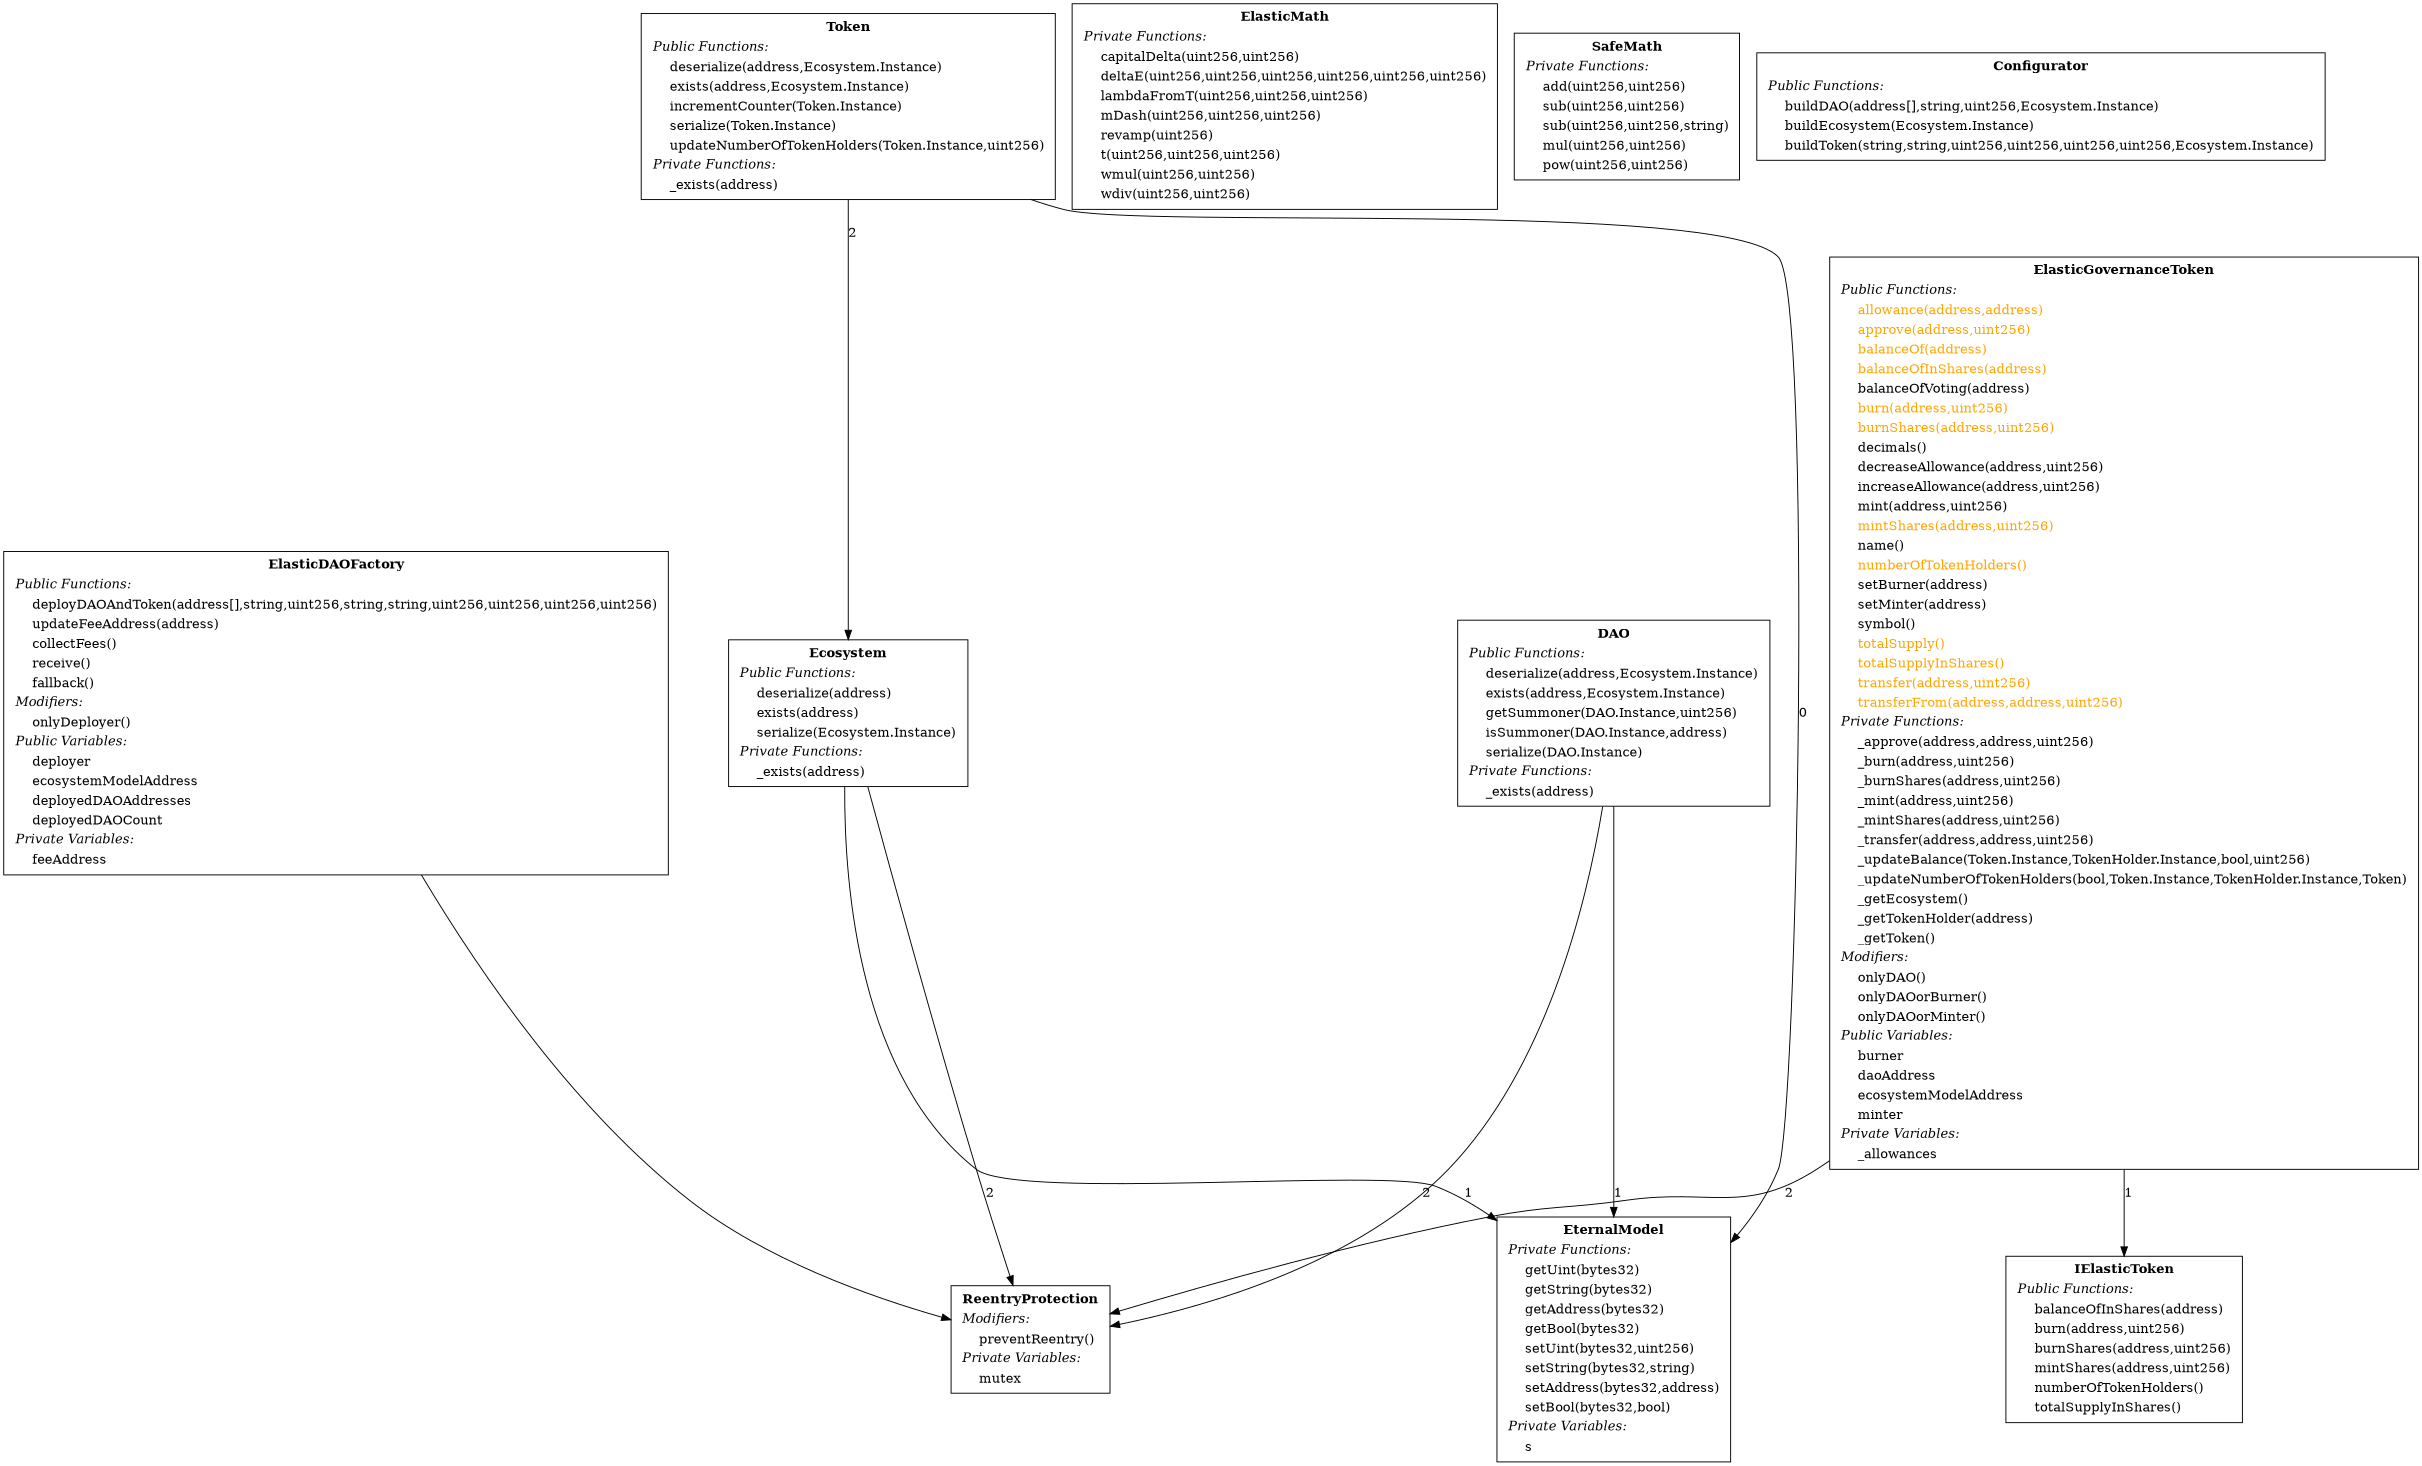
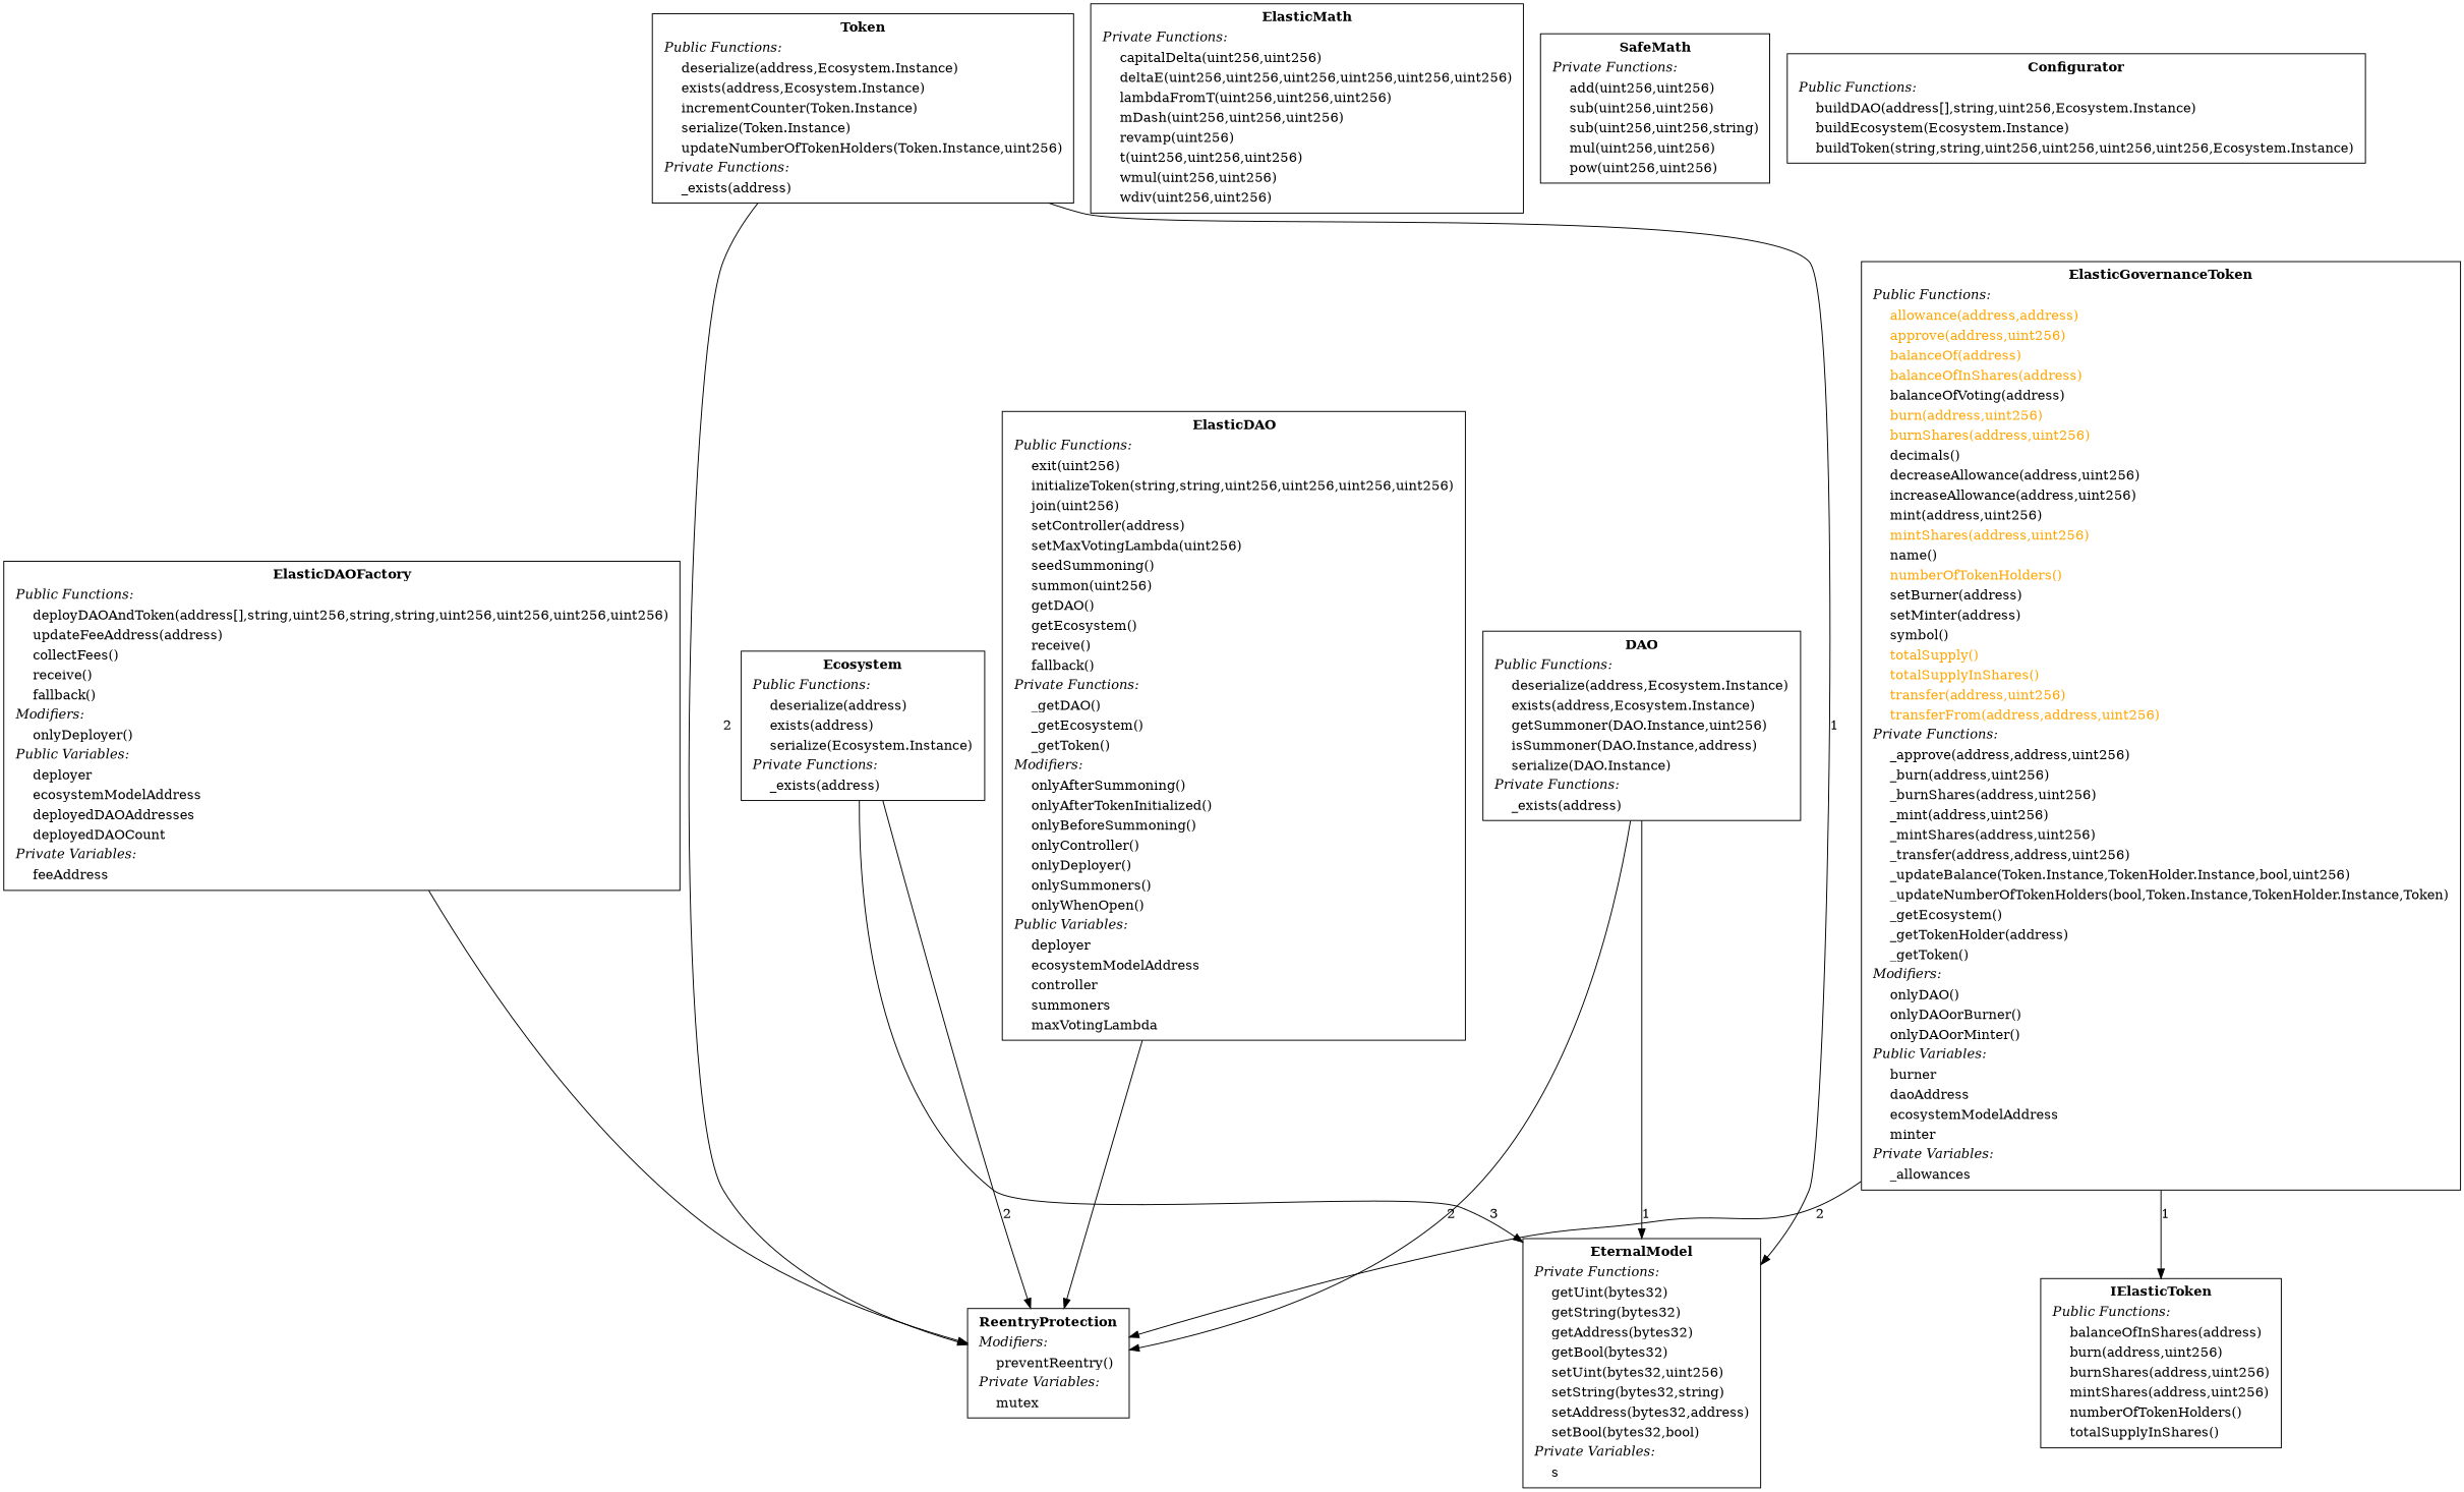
  digraph {
    node [shape=box]
+   n1 [label=< <TABLE border="0"><TR><TD align="center"><B>ElasticDAO</B></TD></TR><TR><TD align="left"><I>Public Functions:</I></TD></TR><TR><TD align="left">    exit(uint256)</TD></TR><TR><TD align="left">    initializeToken(string,string,uint256,uint256,uint256,uint256)</TD></TR><TR><TD align="left">    join(uint256)</TD></TR><TR><TD align="left">    setController(address)</TD></TR><TR><TD align="left">    setMaxVotingLambda(uint256)</TD></TR><TR><TD align="left">    seedSummoning()</TD></TR><TR><TD align="left">    summon(uint256)</TD></TR><TR><TD align="left">    getDAO()</TD></TR><TR><TD align="left">    getEcosystem()</TD></TR><TR><TD align="left">    receive()</TD></TR><TR><TD align="left">    fallback()</TD></TR><TR><TD align="left"><I>Private Functions:</I></TD></TR><TR><TD align="left">    _getDAO()</TD></TR><TR><TD align="left">    _getEcosystem()</TD></TR><TR><TD align="left">    _getToken()</TD></TR><TR><TD align="left"><I>Modifiers:</I></TD></TR><TR><TD align="left">    onlyAfterSummoning()</TD></TR><TR><TD align="left">    onlyAfterTokenInitialized()</TD></TR><TR><TD align="left">    onlyBeforeSummoning()</TD></TR><TR><TD align="left">    onlyController()</TD></TR><TR><TD align="left">    onlyDeployer()</TD></TR><TR><TD align="left">    onlySummoners()</TD></TR><TR><TD align="left">    onlyWhenOpen()</TD></TR><TR><TD align="left"><I>Public Variables:</I></TD></TR><TR><TD align="left">    deployer</TD></TR><TR><TD align="left">    ecosystemModelAddress</TD></TR><TR><TD align="left">    controller</TD></TR><TR><TD align="left">    summoners</TD></TR><TR><TD align="left">    maxVotingLambda</TD></TR></TABLE> >]
    n2 [label=< <TABLE border="0"><TR><TD align="center"><B>ReentryProtection</B></TD></TR><TR><TD align="left"><I>Modifiers:</I></TD></TR><TR><TD align="left">    preventReentry()</TD></TR><TR><TD align="left"><I>Private Variables:</I></TD></TR><TR><TD align="left">    mutex</TD></TR></TABLE> >]
    n3 [label=< <TABLE border="0"><TR><TD align="center"><B>ElasticDAOFactory</B></TD></TR><TR><TD align="left"><I>Public Functions:</I></TD></TR><TR><TD align="left">    deployDAOAndToken(address[],string,uint256,string,string,uint256,uint256,uint256,uint256)</TD></TR><TR><TD align="left">    updateFeeAddress(address)</TD></TR><TR><TD align="left">    collectFees()</TD></TR><TR><TD align="left">    receive()</TD></TR><TR><TD align="left">    fallback()</TD></TR><TR><TD align="left"><I>Modifiers:</I></TD></TR><TR><TD align="left">    onlyDeployer()</TD></TR><TR><TD align="left"><I>Public Variables:</I></TD></TR><TR><TD align="left">    deployer</TD></TR><TR><TD align="left">    ecosystemModelAddress</TD></TR><TR><TD align="left">    deployedDAOAddresses</TD></TR><TR><TD align="left">    deployedDAOCount</TD></TR><TR><TD align="left"><I>Private Variables:</I></TD></TR><TR><TD align="left">    feeAddress</TD></TR></TABLE> >]
    n4 [label=< <TABLE border="0"><TR><TD align="center"><B>IElasticToken</B></TD></TR><TR><TD align="left"><I>Public Functions:</I></TD></TR><TR><TD align="left">    balanceOfInShares(address)</TD></TR><TR><TD align="left">    burn(address,uint256)</TD></TR><TR><TD align="left">    burnShares(address,uint256)</TD></TR><TR><TD align="left">    mintShares(address,uint256)</TD></TR><TR><TD align="left">    numberOfTokenHolders()</TD></TR><TR><TD align="left">    totalSupplyInShares()</TD></TR></TABLE> >]
    n5 [label=< <TABLE border="0"><TR><TD align="center"><B>ElasticMath</B></TD></TR><TR><TD align="left"><I>Private Functions:</I></TD></TR><TR><TD align="left">    capitalDelta(uint256,uint256)</TD></TR><TR><TD align="left">    deltaE(uint256,uint256,uint256,uint256,uint256,uint256)</TD></TR><TR><TD align="left">    lambdaFromT(uint256,uint256,uint256)</TD></TR><TR><TD align="left">    mDash(uint256,uint256,uint256)</TD></TR><TR><TD align="left">    revamp(uint256)</TD></TR><TR><TD align="left">    t(uint256,uint256,uint256)</TD></TR><TR><TD align="left">    wmul(uint256,uint256)</TD></TR><TR><TD align="left">    wdiv(uint256,uint256)</TD></TR></TABLE> >]
    n6 [label=< <TABLE border="0"><TR><TD align="center"><B>SafeMath</B></TD></TR><TR><TD align="left"><I>Private Functions:</I></TD></TR><TR><TD align="left">    add(uint256,uint256)</TD></TR><TR><TD align="left">    sub(uint256,uint256)</TD></TR><TR><TD align="left">    sub(uint256,uint256,string)</TD></TR><TR><TD align="left">    mul(uint256,uint256)</TD></TR><TR><TD align="left">    pow(uint256,uint256)</TD></TR></TABLE> >]
    n7 [label=< <TABLE border="0"><TR><TD align="center"><B>DAO</B></TD></TR><TR><TD align="left"><I>Public Functions:</I></TD></TR><TR><TD align="left">    deserialize(address,Ecosystem.Instance)</TD></TR><TR><TD align="left">    exists(address,Ecosystem.Instance)</TD></TR><TR><TD align="left">    getSummoner(DAO.Instance,uint256)</TD></TR><TR><TD align="left">    isSummoner(DAO.Instance,address)</TD></TR><TR><TD align="left">    serialize(DAO.Instance)</TD></TR><TR><TD align="left"><I>Private Functions:</I></TD></TR><TR><TD align="left">    _exists(address)</TD></TR></TABLE> >]
    n8 [label=< <TABLE border="0"><TR><TD align="center"><B>EternalModel</B></TD></TR><TR><TD align="left"><I>Private Functions:</I></TD></TR><TR><TD align="left">    getUint(bytes32)</TD></TR><TR><TD align="left">    getString(bytes32)</TD></TR><TR><TD align="left">    getAddress(bytes32)</TD></TR><TR><TD align="left">    getBool(bytes32)</TD></TR><TR><TD align="left">    setUint(bytes32,uint256)</TD></TR><TR><TD align="left">    setString(bytes32,string)</TD></TR><TR><TD align="left">    setAddress(bytes32,address)</TD></TR><TR><TD align="left">    setBool(bytes32,bool)</TD></TR><TR><TD align="left"><I>Private Variables:</I></TD></TR><TR><TD align="left">    s</TD></TR></TABLE> >]
    n9 [label=< <TABLE border="0"><TR><TD align="center"><B>Ecosystem</B></TD></TR><TR><TD align="left"><I>Public Functions:</I></TD></TR><TR><TD align="left">    deserialize(address)</TD></TR><TR><TD align="left">    exists(address)</TD></TR><TR><TD align="left">    serialize(Ecosystem.Instance)</TD></TR><TR><TD align="left"><I>Private Functions:</I></TD></TR><TR><TD align="left">    _exists(address)</TD></TR></TABLE> >]
    n10 [label=< <TABLE border="0"><TR><TD align="center"><B>Token</B></TD></TR><TR><TD align="left"><I>Public Functions:</I></TD></TR><TR><TD align="left">    deserialize(address,Ecosystem.Instance)</TD></TR><TR><TD align="left">    exists(address,Ecosystem.Instance)</TD></TR><TR><TD align="left">    incrementCounter(Token.Instance)</TD></TR><TR><TD align="left">    serialize(Token.Instance)</TD></TR><TR><TD align="left">    updateNumberOfTokenHolders(Token.Instance,uint256)</TD></TR><TR><TD align="left"><I>Private Functions:</I></TD></TR><TR><TD align="left">    _exists(address)</TD></TR></TABLE> >]
    n11 [label=< <TABLE border="0"><TR><TD align="center"><B>Configurator</B></TD></TR><TR><TD align="left"><I>Public Functions:</I></TD></TR><TR><TD align="left">    buildDAO(address[],string,uint256,Ecosystem.Instance)</TD></TR><TR><TD align="left">    buildEcosystem(Ecosystem.Instance)</TD></TR><TR><TD align="left">    buildToken(string,string,uint256,uint256,uint256,uint256,Ecosystem.Instance)</TD></TR></TABLE> >]
    n12 [label=< <TABLE border="0"><TR><TD align="center"><B>ElasticGovernanceToken</B></TD></TR><TR><TD align="left"><I>Public Functions:</I></TD></TR><TR><TD align="left"><font color="#FFA500">    allowance(address,address)</font></TD></TR><TR><TD align="left"><font color="#FFA500">    approve(address,uint256)</font></TD></TR><TR><TD align="left"><font color="#FFA500">    balanceOf(address)</font></TD></TR><TR><TD align="left"><font color="#FFA500">    balanceOfInShares(address)</font></TD></TR><TR><TD align="left">    balanceOfVoting(address)</TD></TR><TR><TD align="left"><font color="#FFA500">    burn(address,uint256)</font></TD></TR><TR><TD align="left"><font color="#FFA500">    burnShares(address,uint256)</font></TD></TR><TR><TD align="left">    decimals()</TD></TR><TR><TD align="left">    decreaseAllowance(address,uint256)</TD></TR><TR><TD align="left">    increaseAllowance(address,uint256)</TD></TR><TR><TD align="left">    mint(address,uint256)</TD></TR><TR><TD align="left"><font color="#FFA500">    mintShares(address,uint256)</font></TD></TR><TR><TD align="left">    name()</TD></TR><TR><TD align="left"><font color="#FFA500">    numberOfTokenHolders()</font></TD></TR><TR><TD align="left">    setBurner(address)</TD></TR><TR><TD align="left">    setMinter(address)</TD></TR><TR><TD align="left">    symbol()</TD></TR><TR><TD align="left"><font color="#FFA500">    totalSupply()</font></TD></TR><TR><TD align="left"><font color="#FFA500">    totalSupplyInShares()</font></TD></TR><TR><TD align="left"><font color="#FFA500">    transfer(address,uint256)</font></TD></TR><TR><TD align="left"><font color="#FFA500">    transferFrom(address,address,uint256)</font></TD></TR><TR><TD align="left"><I>Private Functions:</I></TD></TR><TR><TD align="left">    _approve(address,address,uint256)</TD></TR><TR><TD align="left">    _burn(address,uint256)</TD></TR><TR><TD align="left">    _burnShares(address,uint256)</TD></TR><TR><TD align="left">    _mint(address,uint256)</TD></TR><TR><TD align="left">    _mintShares(address,uint256)</TD></TR><TR><TD align="left">    _transfer(address,address,uint256)</TD></TR><TR><TD align="left">    _updateBalance(Token.Instance,TokenHolder.Instance,bool,uint256)</TD></TR><TR><TD align="left">    _updateNumberOfTokenHolders(bool,Token.Instance,TokenHolder.Instance,Token)</TD></TR><TR><TD align="left">    _getEcosystem()</TD></TR><TR><TD align="left">    _getTokenHolder(address)</TD></TR><TR><TD align="left">    _getToken()</TD></TR><TR><TD align="left"><I>Modifiers:</I></TD></TR><TR><TD align="left">    onlyDAO()</TD></TR><TR><TD align="left">    onlyDAOorBurner()</TD></TR><TR><TD align="left">    onlyDAOorMinter()</TD></TR><TR><TD align="left"><I>Public Variables:</I></TD></TR><TR><TD align="left">    burner</TD></TR><TR><TD align="left">    daoAddress</TD></TR><TR><TD align="left">    ecosystemModelAddress</TD></TR><TR><TD align="left">    minter</TD></TR><TR><TD align="left"><I>Private Variables:</I></TD></TR><TR><TD align="left">    _allowances</TD></TR></TABLE> >]
+   n1 -> n2
    n3 -> n2
    n7 -> n2 [label=2]
    n7 -> n8 [label=1]
    n9 -> n2 [label=2]
-   n9 -> n8 [label=1]
-   n10 -> n9 [label=2]
-   n10 -> n8 [label=0]
+   n9 -> n8 [label=3]
+   n10 -> n2 [label=2]
+   n10 -> n8 [label=1]
    n12 -> n2 [label=2]
    n12 -> n4 [label=1]
  }
